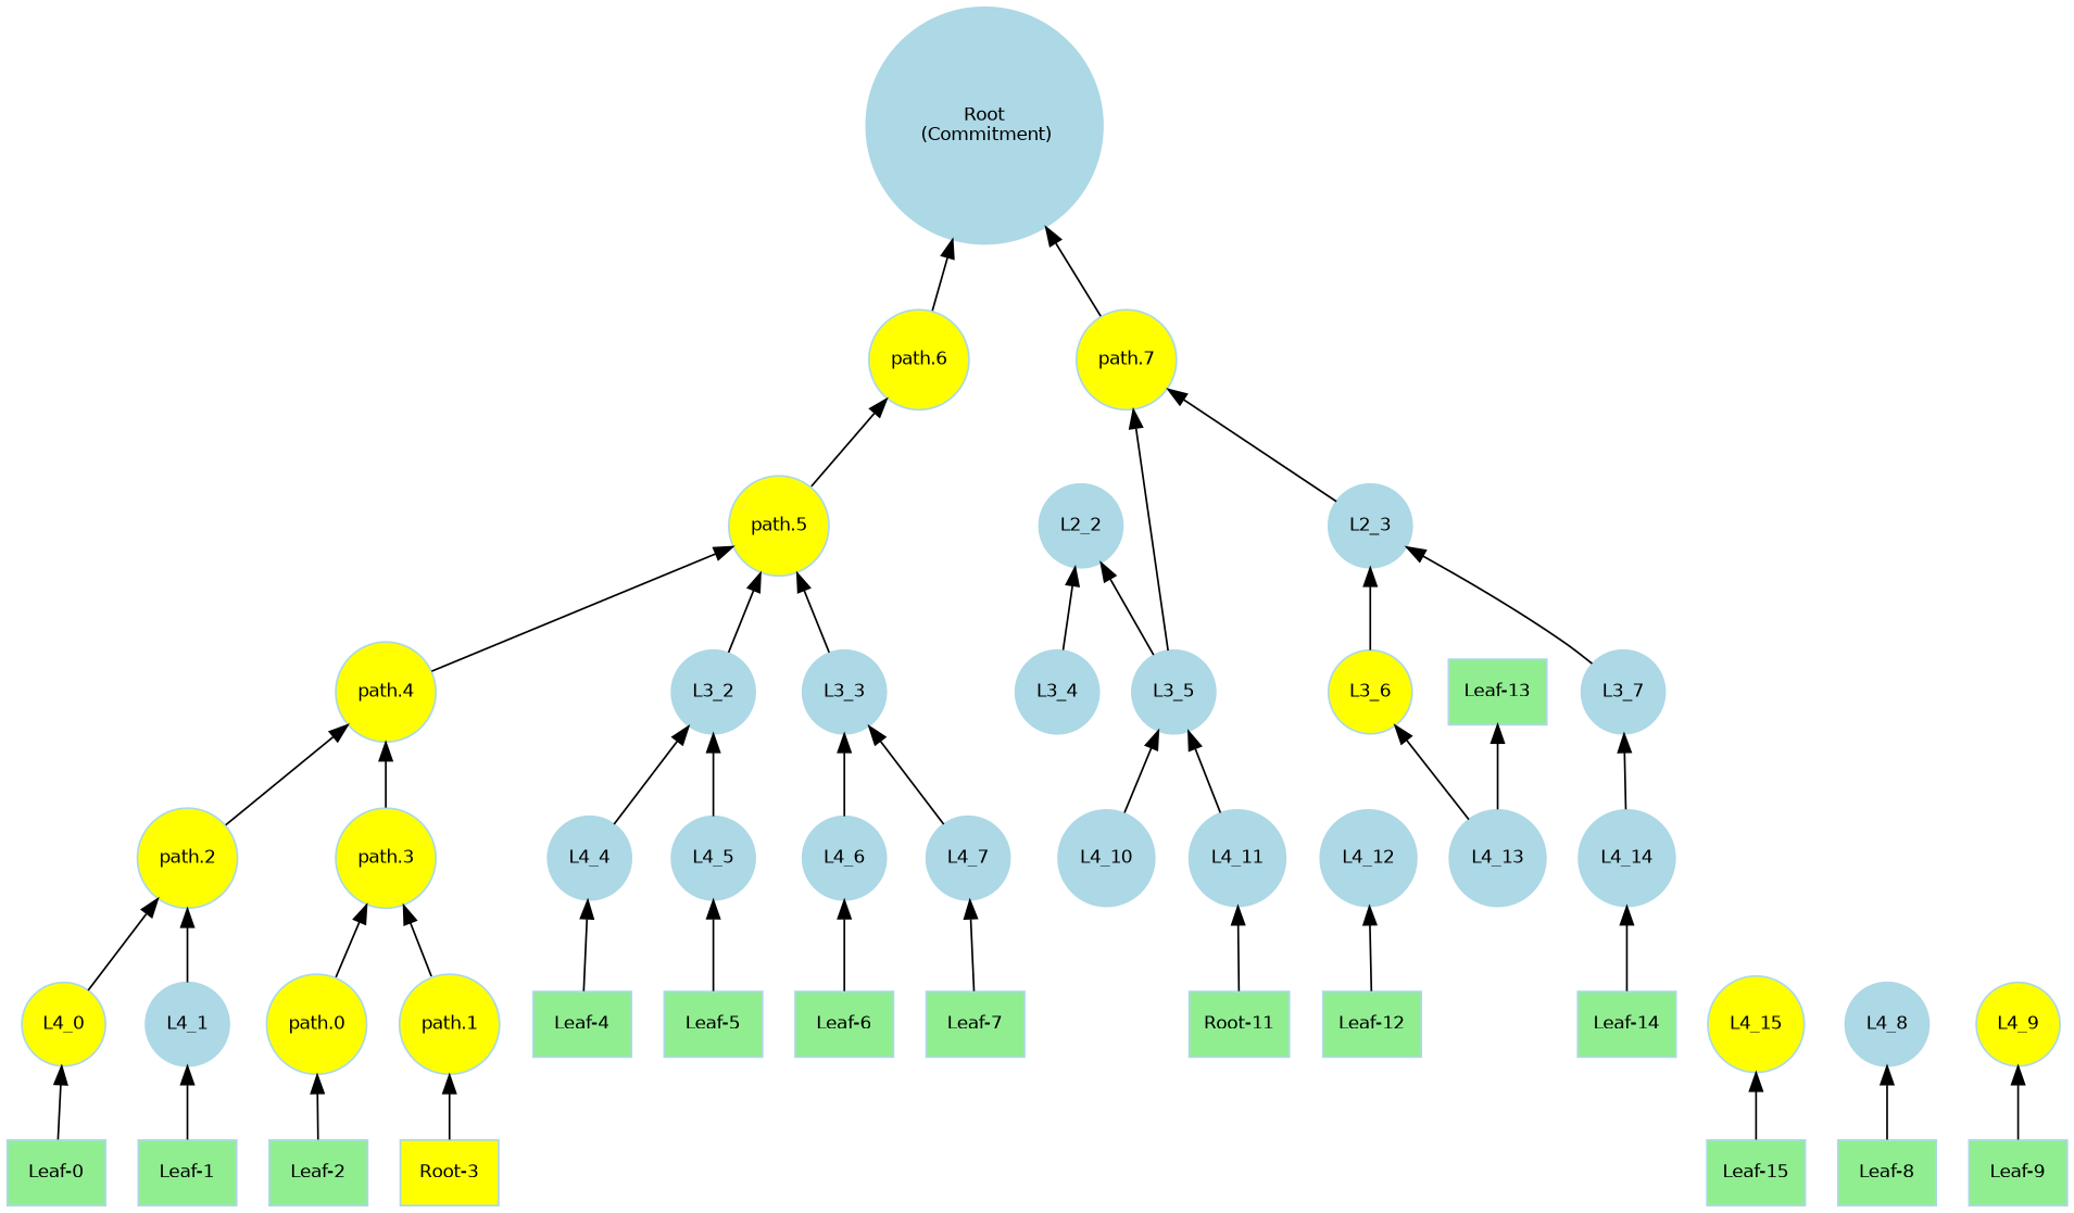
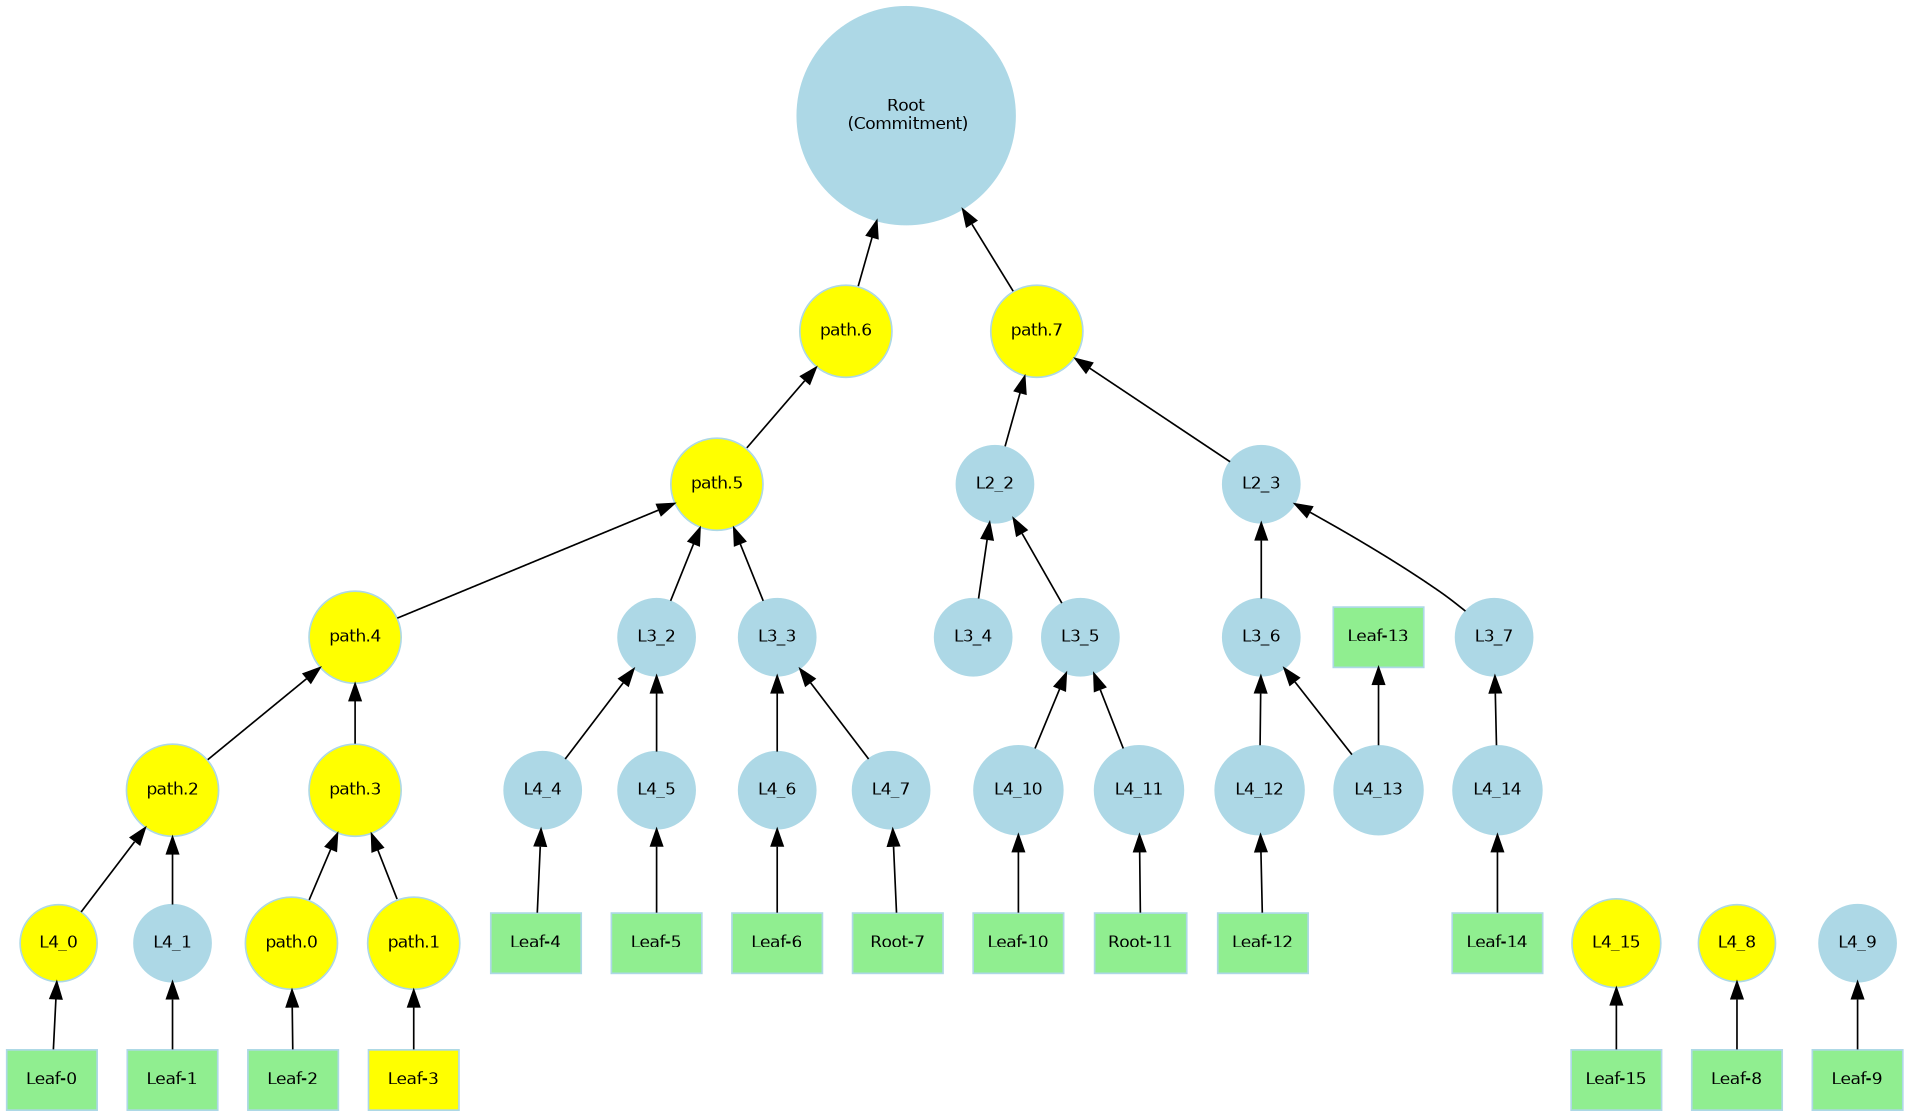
  digraph {
    rankdir=BT
    node [color=lightblue fontname=Helvetica fontsize=10 shape=circle style=filled]
    n1 [label="Root\n (Commitment)"]
    n2 [fillcolor=yellow label="path.6"]
    n3 [fillcolor=yellow label="path.7"]
    n4 [fillcolor=yellow label="path.4"]
    n5 [fillcolor=yellow label="path.5"]
    L2_2
    L2_3
    n8 [fillcolor=yellow label="path.2"]
    n9 [fillcolor=yellow label="path.3"]
    L3_2
    L3_3
    L3_4
    L3_5
-   L3_6 [fillcolor=yellow]
+   L3_6
    L3_7
    L4_0 [fillcolor=yellow]
    L4_1
    n18 [fillcolor=yellow label="path.0"]
    n19 [fillcolor=yellow label="path.1"]
    L4_4
    L4_5
    L4_6
    L4_7
    L4_10
    L4_11
    L4_12
    L4_13
    n28 [fillcolor=lightgreen label="Leaf-13" shape=rect]
    L4_14
    L4_15 [fillcolor=yellow]
    n31 [fillcolor=lightgreen label="Leaf-0" shape=rect]
    n32 [fillcolor=lightgreen label="Leaf-1" shape=rect]
    n33 [fillcolor=lightgreen label="Leaf-2" shape=rect]
-   n34 [fillcolor=yellow label="Root-3" shape=rect]
+   n34 [fillcolor=yellow label="Leaf-3" shape=rect]
    n35 [fillcolor=lightgreen label="Leaf-4" shape=rect]
    n36 [fillcolor=lightgreen label="Leaf-5" shape=rect]
    n37 [fillcolor=lightgreen label="Leaf-6" shape=rect]
-   n38 [fillcolor=lightgreen label="Leaf-7" shape=rect]
+   n38 [fillcolor=lightgreen label="Root-7" shape=rect]
    n39 [fillcolor=lightgreen label="Leaf-8" shape=rect]
-   L4_8
+   L4_8 [fillcolor=yellow]
    n41 [fillcolor=lightgreen label="Leaf-9" shape=rect]
-   L4_9 [fillcolor=yellow]
+   L4_9
+   n43 [fillcolor=lightgreen label="Leaf-10" shape=rect]
    n44 [fillcolor=lightgreen label="Root-11" shape=rect]
    n45 [fillcolor=lightgreen label="Leaf-12" shape=rect]
    n46 [fillcolor=lightgreen label="Leaf-14" shape=rect]
    n47 [fillcolor=lightgreen label="Leaf-15" shape=rect]
    n2 -> n1
    n3 -> n1
    n4 -> n5
    n5 -> n2
-   L3_5 -> n3
+   L2_2 -> n3
    L2_3 -> n3
    n8 -> n4
    n9 -> n4
    L3_2 -> n5
    L3_3 -> n5
    L3_4 -> L2_2
    L3_5 -> L2_2
    L3_6 -> L2_3
    L3_7 -> L2_3
    L4_0 -> n8
    L4_1 -> n8
    n18 -> n9
    n19 -> n9
    L4_4 -> L3_2
    L4_5 -> L3_2
    L4_6 -> L3_3
    L4_7 -> L3_3
    L4_10 -> L3_5
    L4_11 -> L3_5
+   L4_12 -> L3_6
    L4_13 -> L3_6
    L4_13 -> n28
    L4_14 -> L3_7
    n31 -> L4_0
    n32 -> L4_1
    n33 -> n18
    n34 -> n19
    n35 -> L4_4
    n36 -> L4_5
    n37 -> L4_6
    n38 -> L4_7
    n39 -> L4_8
    n41 -> L4_9
+   n43 -> L4_10
    n44 -> L4_11
    n45 -> L4_12
    n46 -> L4_14
    n47 -> L4_15
  }
